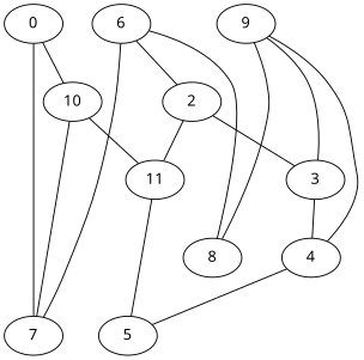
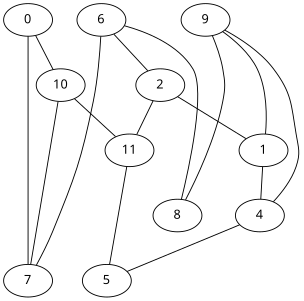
  strict graph {
    fontname="Noto Sans"
    node [fontname="Noto Sans" weight=0]
    edge [fontname="Noto Sans" weight=0]
    6
    7
    2
    8
-   3
+   3 [label=1]
    11
    4
    5
    0
    10
    9
    6 -- 7
    6 -- 2
    6 -- 8
    2 -- 3
    2 -- 11
    3 -- 4
    11 -- 5
    4 -- 5
    0 -- 7
    0 -- 10
    10 -- 7
    10 -- 11
    9 -- 8
    9 -- 3
    9 -- 4
  }
